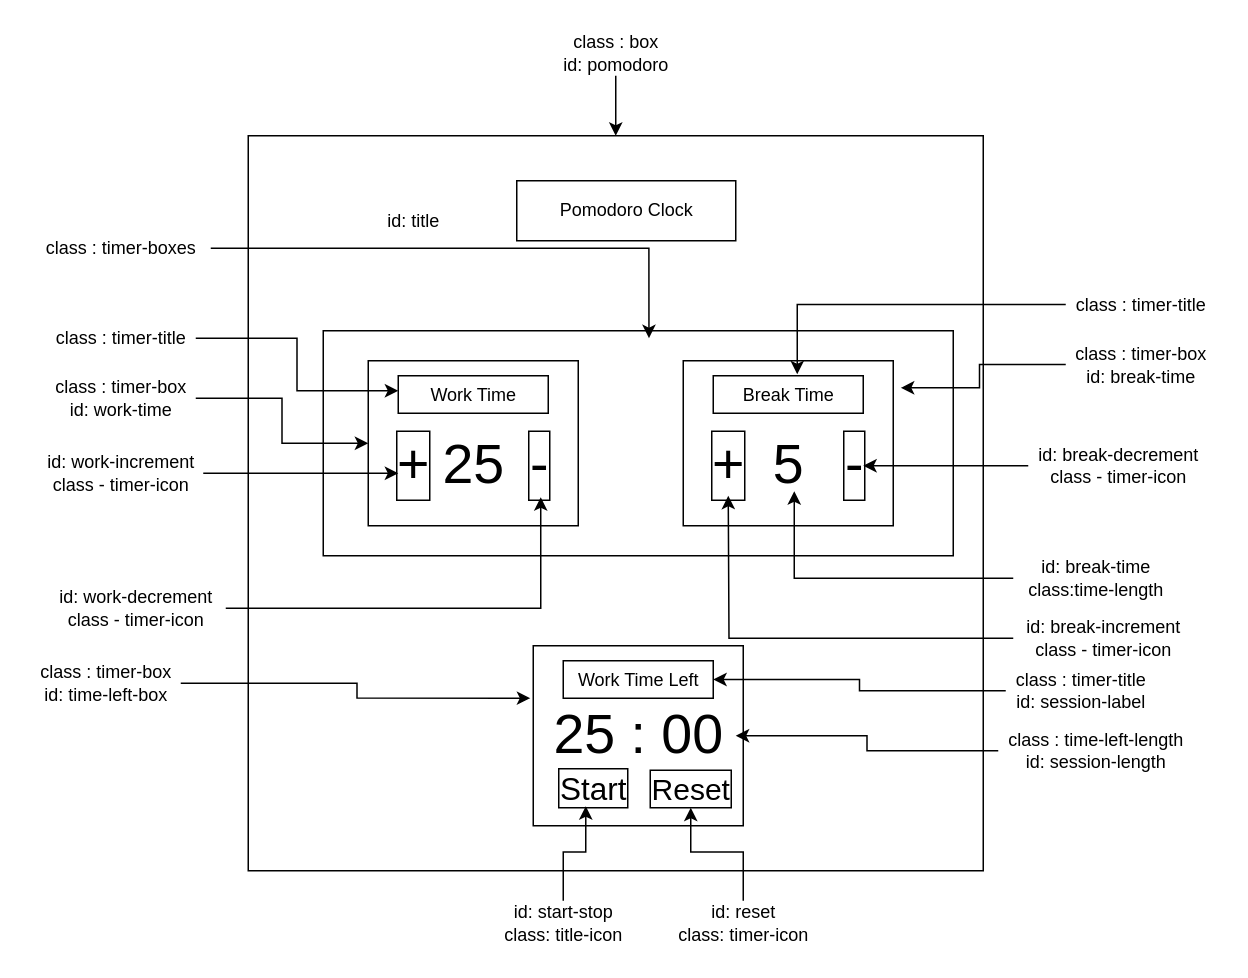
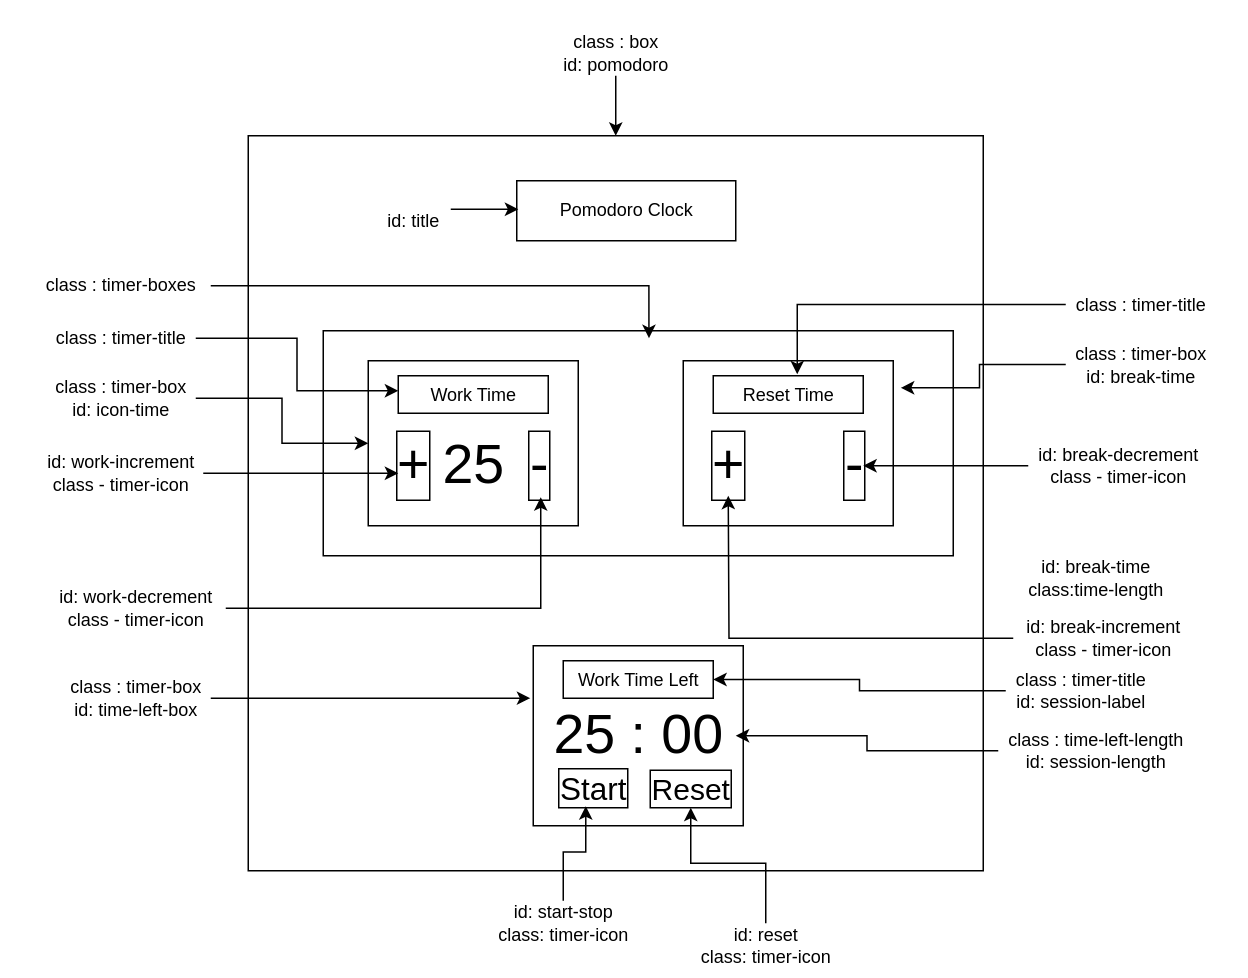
  <mxCell id="0" />
  <mxCell id="1" parent="0" />
  <mxCell id="2" value="" style="verticalLabelPosition=bottom;verticalAlign=top;html=1;shape=mxgraph.basic.rect;fillColor2=none;strokeWidth=1;size=20;indent=5;" vertex="1" parent="1"><mxGeometry x="255" y="280" width="120" height="60" as="geometry" /></mxCell>
  <mxCell id="3" value="" style="whiteSpace=wrap;html=1;aspect=fixed;" vertex="1" parent="1"><mxGeometry x="165" y="90" width="490" height="490" as="geometry" /></mxCell>
  <mxCell id="4" style="edgeStyle=orthogonalEdgeStyle;rounded=0;orthogonalLoop=1;jettySize=auto;html=1;" edge="1" parent="1" source="5" target="3"><mxGeometry relative="1" as="geometry" /></mxCell>
  <mxCell id="5" value="class : box&lt;br&gt;id: pomodoro" style="text;html=1;resizable=0;autosize=1;align=center;verticalAlign=middle;points=[];fillColor=none;strokeColor=none;rounded=0;" vertex="1" parent="1"><mxGeometry x="365" y="20" width="90" height="30" as="geometry" /></mxCell>
  <mxCell id="6" value="Pomodoro Clock" style="verticalLabelPosition=middle;verticalAlign=middle;html=1;shape=mxgraph.basic.rect;fillColor2=none;strokeWidth=1;size=20;indent=5;labelPosition=center;align=center;" vertex="1" parent="1"><mxGeometry x="344" y="120" width="146" height="40" as="geometry" /></mxCell>
+ <mxCell id="7" style="edgeStyle=orthogonalEdgeStyle;rounded=0;orthogonalLoop=1;jettySize=auto;html=1;entryX=0.007;entryY=0.475;entryDx=0;entryDy=0;entryPerimeter=0;" edge="1" parent="1" source="8" target="6"><mxGeometry relative="1" as="geometry" /></mxCell>
  <mxCell id="8" value="&lt;br&gt;id: title" style="text;html=1;resizable=0;autosize=1;align=center;verticalAlign=middle;points=[];fillColor=none;strokeColor=none;rounded=0;" vertex="1" parent="1"><mxGeometry x="250" y="124" width="50" height="30" as="geometry" /></mxCell>
  <mxCell id="9" value="" style="verticalLabelPosition=bottom;verticalAlign=top;html=1;shape=mxgraph.basic.rect;fillColor2=none;strokeWidth=1;size=20;indent=5;" vertex="1" parent="1"><mxGeometry x="215" y="220" width="420" height="150" as="geometry" /></mxCell>
  <mxCell id="10" value="" style="verticalLabelPosition=bottom;verticalAlign=top;html=1;shape=mxgraph.basic.rect;fillColor2=none;strokeWidth=1;size=20;indent=5;" vertex="1" parent="1"><mxGeometry x="245" y="240" width="140" height="110" as="geometry" /></mxCell>
  <mxCell id="11" style="edgeStyle=orthogonalEdgeStyle;rounded=0;orthogonalLoop=1;jettySize=auto;html=1;" edge="1" parent="1" source="12" target="10"><mxGeometry relative="1" as="geometry" /></mxCell>
- <mxCell id="12" value="class : timer-box&lt;br&gt;id: work-time" style="text;html=1;resizable=0;autosize=1;align=center;verticalAlign=middle;points=[];fillColor=none;strokeColor=none;rounded=0;" vertex="1" parent="1"><mxGeometry x="30" y="250" width="100" height="30" as="geometry" /></mxCell>
+ <mxCell id="12" value="class : timer-box&lt;br&gt;id: icon-time" style="text;html=1;resizable=0;autosize=1;align=center;verticalAlign=middle;points=[];fillColor=none;strokeColor=none;rounded=0;" vertex="1" parent="1"><mxGeometry x="30" y="250" width="100" height="30" as="geometry" /></mxCell>
  <mxCell id="13" value="Work Time" style="verticalLabelPosition=middle;verticalAlign=middle;html=1;shape=mxgraph.basic.rect;fillColor2=none;strokeWidth=1;size=20;indent=5;labelPosition=center;align=center;" vertex="1" parent="1"><mxGeometry x="265" y="250" width="100" height="25" as="geometry" /></mxCell>
  <mxCell id="14" style="edgeStyle=orthogonalEdgeStyle;rounded=0;orthogonalLoop=1;jettySize=auto;html=1;entryX=0;entryY=0.4;entryDx=0;entryDy=0;entryPerimeter=0;" edge="1" parent="1" source="15" target="13"><mxGeometry relative="1" as="geometry" /></mxCell>
  <mxCell id="15" value="class : timer-title" style="text;html=1;resizable=0;autosize=1;align=center;verticalAlign=middle;points=[];fillColor=none;strokeColor=none;rounded=0;" vertex="1" parent="1"><mxGeometry x="30" y="215" width="100" height="20" as="geometry" /></mxCell>
  <mxCell id="16" value="&lt;font style=&quot;font-size: 37px&quot;&gt;+&lt;/font&gt;" style="text;html=1;resizable=0;autosize=1;align=center;verticalAlign=middle;points=[];fillColor=none;strokeColor=none;rounded=0;labelBorderColor=#000000;" vertex="1" parent="1"><mxGeometry x="255" y="295" width="40" height="30" as="geometry" /></mxCell>
  <mxCell id="17" value="&lt;font style=&quot;font-size: 37px&quot;&gt;-&lt;/font&gt;" style="text;html=1;resizable=0;autosize=1;align=center;verticalAlign=middle;points=[];fillColor=none;strokeColor=none;rounded=0;labelBorderColor=#000000;" vertex="1" parent="1"><mxGeometry x="344" y="295" width="30" height="30" as="geometry" /></mxCell>
  <mxCell id="18" value="&lt;font style=&quot;font-size: 37px&quot;&gt;25&lt;/font&gt;" style="text;html=1;resizable=0;autosize=1;align=center;verticalAlign=middle;points=[];fillColor=none;strokeColor=none;rounded=0;" vertex="1" parent="1"><mxGeometry x="285" y="295" width="60" height="30" as="geometry" /></mxCell>
  <mxCell id="19" style="edgeStyle=orthogonalEdgeStyle;rounded=0;orthogonalLoop=1;jettySize=auto;html=1;" edge="1" parent="1" source="20"><mxGeometry relative="1" as="geometry"><mxPoint x="265" y="315" as="targetPoint" /></mxGeometry></mxCell>
  <mxCell id="20" value="id: work-increment&lt;br&gt;class - timer-icon" style="text;html=1;resizable=0;autosize=1;align=center;verticalAlign=middle;points=[];fillColor=none;strokeColor=none;rounded=0;" vertex="1" parent="1"><mxGeometry x="25" y="300" width="110" height="30" as="geometry" /></mxCell>
  <mxCell id="21" style="edgeStyle=orthogonalEdgeStyle;rounded=0;orthogonalLoop=1;jettySize=auto;html=1;entryX=0.533;entryY=1.2;entryDx=0;entryDy=0;entryPerimeter=0;" edge="1" parent="1" source="22" target="17"><mxGeometry relative="1" as="geometry" /></mxCell>
  <mxCell id="22" value="id: work-decrement&lt;br&gt;class - timer-icon" style="text;html=1;resizable=0;autosize=1;align=center;verticalAlign=middle;points=[];fillColor=none;strokeColor=none;rounded=0;" vertex="1" parent="1"><mxGeometry x="30" y="390" width="120" height="30" as="geometry" /></mxCell>
  <mxCell id="23" style="edgeStyle=orthogonalEdgeStyle;rounded=0;orthogonalLoop=1;jettySize=auto;html=1;exitX=0.5;exitY=1;exitDx=0;exitDy=0;" edge="1" parent="1" source="3" target="3"><mxGeometry relative="1" as="geometry" /></mxCell>
  <mxCell id="24" value="" style="verticalLabelPosition=bottom;verticalAlign=top;html=1;shape=mxgraph.basic.rect;fillColor2=none;strokeWidth=1;size=20;indent=5;" vertex="1" parent="1"><mxGeometry x="465" y="280" width="120" height="60" as="geometry" /></mxCell>
  <mxCell id="25" value="" style="verticalLabelPosition=bottom;verticalAlign=top;html=1;shape=mxgraph.basic.rect;fillColor2=none;strokeWidth=1;size=20;indent=5;" vertex="1" parent="1"><mxGeometry x="455" y="240" width="140" height="110" as="geometry" /></mxCell>
- <mxCell id="26" value="Break Time" style="verticalLabelPosition=middle;verticalAlign=middle;html=1;shape=mxgraph.basic.rect;fillColor2=none;strokeWidth=1;size=20;indent=5;labelPosition=center;align=center;" vertex="1" parent="1"><mxGeometry x="475" y="250" width="100" height="25" as="geometry" /></mxCell>
+ <mxCell id="26" value="Reset Time" style="verticalLabelPosition=middle;verticalAlign=middle;html=1;shape=mxgraph.basic.rect;fillColor2=none;strokeWidth=1;size=20;indent=5;labelPosition=center;align=center;" vertex="1" parent="1"><mxGeometry x="475" y="250" width="100" height="25" as="geometry" /></mxCell>
  <mxCell id="27" value="&lt;font style=&quot;font-size: 37px&quot;&gt;+&lt;/font&gt;" style="text;html=1;resizable=0;autosize=1;align=center;verticalAlign=middle;points=[];fillColor=none;strokeColor=none;rounded=0;labelBorderColor=#000000;" vertex="1" parent="1"><mxGeometry x="465" y="295" width="40" height="30" as="geometry" /></mxCell>
  <mxCell id="28" value="&lt;font style=&quot;font-size: 37px&quot;&gt;-&lt;/font&gt;" style="text;html=1;resizable=0;autosize=1;align=center;verticalAlign=middle;points=[];fillColor=none;strokeColor=none;rounded=0;labelBorderColor=#000000;" vertex="1" parent="1"><mxGeometry x="554" y="295" width="30" height="30" as="geometry" /></mxCell>
- <mxCell id="29" value="&lt;font style=&quot;font-size: 37px&quot;&gt;5&lt;/font&gt;" style="text;html=1;resizable=0;autosize=1;align=center;verticalAlign=middle;points=[];fillColor=none;strokeColor=none;rounded=0;" vertex="1" parent="1"><mxGeometry x="505" y="295" width="40" height="30" as="geometry" /></mxCell>
  <mxCell id="30" style="edgeStyle=orthogonalEdgeStyle;rounded=0;orthogonalLoop=1;jettySize=auto;html=1;exitX=0.5;exitY=1;exitDx=0;exitDy=0;" edge="1" parent="1"><mxGeometry relative="1" as="geometry"><mxPoint x="620" y="580" as="sourcePoint" /><mxPoint x="620" y="580" as="targetPoint" /></mxGeometry></mxCell>
  <mxCell id="31" style="edgeStyle=orthogonalEdgeStyle;rounded=0;orthogonalLoop=1;jettySize=auto;html=1;entryX=1.036;entryY=0.164;entryDx=0;entryDy=0;entryPerimeter=0;" edge="1" parent="1" source="32" target="25"><mxGeometry relative="1" as="geometry" /></mxCell>
  <mxCell id="32" value="class : timer-box&lt;br&gt;id: break-time" style="text;html=1;resizable=0;autosize=1;align=center;verticalAlign=middle;points=[];fillColor=none;strokeColor=none;rounded=0;" vertex="1" parent="1"><mxGeometry x="710" y="227.5" width="100" height="30" as="geometry" /></mxCell>
  <mxCell id="33" style="edgeStyle=orthogonalEdgeStyle;rounded=0;orthogonalLoop=1;jettySize=auto;html=1;entryX=0.56;entryY=-0.04;entryDx=0;entryDy=0;entryPerimeter=0;" edge="1" parent="1" source="34" target="26"><mxGeometry relative="1" as="geometry" /></mxCell>
  <mxCell id="34" value="class : timer-title" style="text;html=1;resizable=0;autosize=1;align=center;verticalAlign=middle;points=[];fillColor=none;strokeColor=none;rounded=0;" vertex="1" parent="1"><mxGeometry x="710" y="192.5" width="100" height="20" as="geometry" /></mxCell>
  <mxCell id="35" style="edgeStyle=orthogonalEdgeStyle;rounded=0;orthogonalLoop=1;jettySize=auto;html=1;" edge="1" parent="1" source="36"><mxGeometry relative="1" as="geometry"><mxPoint x="485" y="330" as="targetPoint" /></mxGeometry></mxCell>
  <mxCell id="36" value="id: break-increment&lt;br&gt;class - timer-icon" style="text;html=1;resizable=0;autosize=1;align=center;verticalAlign=middle;points=[];fillColor=none;strokeColor=none;rounded=0;" vertex="1" parent="1"><mxGeometry x="675" y="410" width="120" height="30" as="geometry" /></mxCell>
- <mxCell id="37" style="edgeStyle=orthogonalEdgeStyle;rounded=0;orthogonalLoop=1;jettySize=auto;html=1;entryX=0.6;entryY=1.067;entryDx=0;entryDy=0;entryPerimeter=0;" edge="1" parent="1" source="38" target="29"><mxGeometry relative="1" as="geometry" /></mxCell>
  <mxCell id="38" value="id: break-time&lt;br&gt;class:time-length" style="text;html=1;resizable=0;autosize=1;align=center;verticalAlign=middle;points=[];fillColor=none;strokeColor=none;rounded=0;" vertex="1" parent="1"><mxGeometry x="675" y="370" width="110" height="30" as="geometry" /></mxCell>
  <mxCell id="39" style="edgeStyle=orthogonalEdgeStyle;rounded=0;orthogonalLoop=1;jettySize=auto;html=1;" edge="1" parent="1" source="40"><mxGeometry relative="1" as="geometry"><mxPoint x="575" y="310" as="targetPoint" /></mxGeometry></mxCell>
  <mxCell id="40" value="id: break-decrement&lt;br&gt;class - timer-icon" style="text;html=1;resizable=0;autosize=1;align=center;verticalAlign=middle;points=[];fillColor=none;strokeColor=none;rounded=0;" vertex="1" parent="1"><mxGeometry x="685" y="295" width="120" height="30" as="geometry" /></mxCell>
  <mxCell id="41" value="" style="verticalLabelPosition=bottom;verticalAlign=top;html=1;shape=mxgraph.basic.rect;fillColor2=none;strokeWidth=1;size=20;indent=5;" vertex="1" parent="1"><mxGeometry x="365" y="470" width="120" height="60" as="geometry" /></mxCell>
  <mxCell id="42" value="" style="verticalLabelPosition=bottom;verticalAlign=top;html=1;shape=mxgraph.basic.rect;fillColor2=none;strokeWidth=1;size=20;indent=5;" vertex="1" parent="1"><mxGeometry x="355" y="430" width="140" height="120" as="geometry" /></mxCell>
  <mxCell id="43" value="Work Time Left" style="verticalLabelPosition=middle;verticalAlign=middle;html=1;shape=mxgraph.basic.rect;fillColor2=none;strokeWidth=1;size=20;indent=5;labelPosition=center;align=center;" vertex="1" parent="1"><mxGeometry x="375" y="440" width="100" height="25" as="geometry" /></mxCell>
  <mxCell id="44" value="&lt;font style=&quot;font-size: 21px&quot;&gt;Start&lt;/font&gt;" style="text;html=1;resizable=0;autosize=1;align=center;verticalAlign=middle;points=[];fillColor=none;strokeColor=none;rounded=0;labelBorderColor=#000000;" vertex="1" parent="1"><mxGeometry x="365" y="515" width="60" height="20" as="geometry" /></mxCell>
  <mxCell id="45" value="&lt;font style=&quot;font-size: 20px&quot;&gt;Reset&lt;/font&gt;" style="text;html=1;resizable=0;autosize=1;align=center;verticalAlign=middle;points=[];fillColor=none;strokeColor=none;rounded=0;labelBorderColor=#000000;" vertex="1" parent="1"><mxGeometry x="425" y="515" width="70" height="20" as="geometry" /></mxCell>
  <mxCell id="46" value="&lt;font style=&quot;font-size: 37px&quot;&gt;25 : 00&lt;/font&gt;" style="text;html=1;resizable=0;autosize=1;align=center;verticalAlign=middle;points=[];fillColor=none;strokeColor=none;rounded=0;" vertex="1" parent="1"><mxGeometry x="360" y="475" width="130" height="30" as="geometry" /></mxCell>
  <mxCell id="47" style="edgeStyle=orthogonalEdgeStyle;rounded=0;orthogonalLoop=1;jettySize=auto;html=1;" edge="1" parent="1" source="48" target="43"><mxGeometry relative="1" as="geometry" /></mxCell>
  <mxCell id="48" value="class : timer-title&lt;br&gt;id: session-label" style="text;html=1;resizable=0;autosize=1;align=center;verticalAlign=middle;points=[];fillColor=none;strokeColor=none;rounded=0;" vertex="1" parent="1"><mxGeometry x="670" y="445" width="100" height="30" as="geometry" /></mxCell>
  <mxCell id="49" style="edgeStyle=orthogonalEdgeStyle;rounded=0;orthogonalLoop=1;jettySize=auto;html=1;entryX=-0.014;entryY=0.291;entryDx=0;entryDy=0;entryPerimeter=0;" edge="1" parent="1" source="50" target="42"><mxGeometry relative="1" as="geometry" /></mxCell>
- <mxCell id="50" value="class : timer-box&lt;br&gt;id: time-left-box" style="text;html=1;resizable=0;autosize=1;align=center;verticalAlign=middle;points=[];fillColor=none;strokeColor=none;rounded=0;" vertex="1" parent="1"><mxGeometry x="20" y="440" width="100" height="30" as="geometry" /></mxCell>
+ <mxCell id="50" value="class : timer-box&lt;br&gt;id: time-left-box" style="text;html=1;resizable=0;autosize=1;align=center;verticalAlign=middle;points=[];fillColor=none;strokeColor=none;rounded=0;" vertex="1" parent="1"><mxGeometry x="40" y="450" width="100" height="30" as="geometry" /></mxCell>
  <mxCell id="51" style="edgeStyle=orthogonalEdgeStyle;rounded=0;orthogonalLoop=1;jettySize=auto;html=1;" edge="1" parent="1" source="52" target="46"><mxGeometry relative="1" as="geometry" /></mxCell>
  <mxCell id="52" value="class : time-left-length&lt;br&gt;id: session-length" style="text;html=1;resizable=0;autosize=1;align=center;verticalAlign=middle;points=[];fillColor=none;strokeColor=none;rounded=0;" vertex="1" parent="1"><mxGeometry x="665" y="485" width="130" height="30" as="geometry" /></mxCell>
  <mxCell id="53" style="edgeStyle=orthogonalEdgeStyle;rounded=0;orthogonalLoop=1;jettySize=auto;html=1;entryX=0.5;entryY=1.15;entryDx=0;entryDy=0;entryPerimeter=0;" edge="1" parent="1" source="54" target="45"><mxGeometry relative="1" as="geometry" /></mxCell>
- <mxCell id="54" value="id: reset&lt;br&gt;class: timer-icon" style="text;html=1;resizable=0;autosize=1;align=center;verticalAlign=middle;points=[];fillColor=none;strokeColor=none;rounded=0;" vertex="1" parent="1"><mxGeometry x="445" y="600" width="100" height="30" as="geometry" /></mxCell>
+ <mxCell id="54" value="id: reset&lt;br&gt;class: timer-icon" style="text;html=1;resizable=0;autosize=1;align=center;verticalAlign=middle;points=[];fillColor=none;strokeColor=none;rounded=0;" vertex="1" parent="1"><mxGeometry x="460" y="615" width="100" height="30" as="geometry" /></mxCell>
  <mxCell id="55" style="edgeStyle=orthogonalEdgeStyle;rounded=0;orthogonalLoop=1;jettySize=auto;html=1;entryX=0.417;entryY=1.1;entryDx=0;entryDy=0;entryPerimeter=0;" edge="1" parent="1" source="56" target="44"><mxGeometry relative="1" as="geometry" /></mxCell>
- <mxCell id="56" value="id: start-stop&lt;br&gt;class: title-icon" style="text;html=1;resizable=0;autosize=1;align=center;verticalAlign=middle;points=[];fillColor=none;strokeColor=none;rounded=0;" vertex="1" parent="1"><mxGeometry x="325" y="600" width="100" height="30" as="geometry" /></mxCell>
+ <mxCell id="56" value="id: start-stop&lt;br&gt;class: timer-icon" style="text;html=1;resizable=0;autosize=1;align=center;verticalAlign=middle;points=[];fillColor=none;strokeColor=none;rounded=0;" vertex="1" parent="1"><mxGeometry x="325" y="600" width="100" height="30" as="geometry" /></mxCell>
  <mxCell id="57" style="edgeStyle=orthogonalEdgeStyle;rounded=0;orthogonalLoop=1;jettySize=auto;html=1;entryX=0.517;entryY=0.033;entryDx=0;entryDy=0;entryPerimeter=0;" edge="1" parent="1" source="58" target="9"><mxGeometry relative="1" as="geometry" /></mxCell>
- <mxCell id="58" value="class : timer-boxes" style="text;html=1;resizable=0;autosize=1;align=center;verticalAlign=middle;points=[];fillColor=none;strokeColor=none;rounded=0;" vertex="1" parent="1"><mxGeometry x="20" y="155" width="120" height="20" as="geometry" /></mxCell>
+ <mxCell id="58" value="class : timer-boxes" style="text;html=1;resizable=0;autosize=1;align=center;verticalAlign=middle;points=[];fillColor=none;strokeColor=none;rounded=0;" vertex="1" parent="1"><mxGeometry x="20" y="180" width="120" height="20" as="geometry" /></mxCell>
